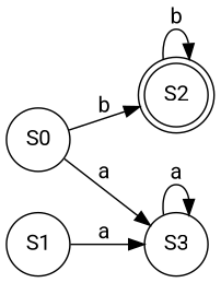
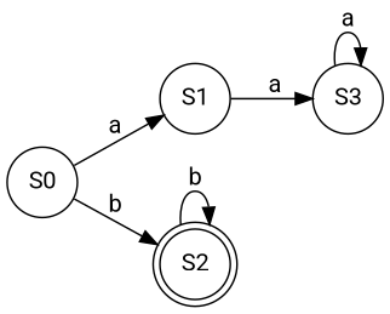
  digraph {
    concentrate=true
    fontname=Roboto
    rankdir=LR
    node [fontname=Roboto shape=circle]
    edge [fontname=Roboto]
    n1 [label=S0]
    n2 [label=S1]
    n3 [label=S2 shape=doublecircle]
    n4 [label=S3]
-   n1 -> n4 [label=a]
+   n1 -> n2 [label=a]
    n1 -> n3 [label=b]
    n2 -> n4 [label=a]
    n3 -> n3 [label=b]
    n4 -> n4 [label=a]
  }
